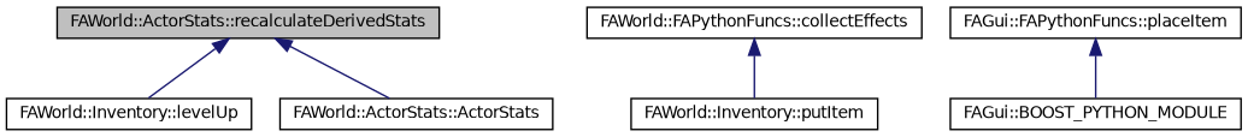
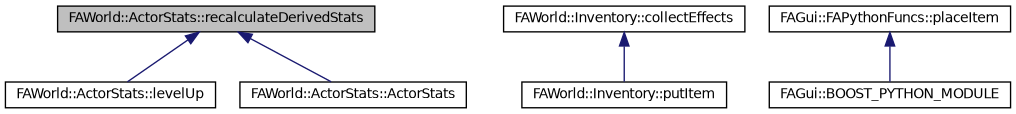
  digraph {
    rankdir=TB
    node [color=black fillcolor=white fontname=Helvetica fontsize=10 shape=record style=filled]
    edge [color=midnightblue dir=back fontname=Helvetica fontsize=10 labelfontname=Helvetica labelfontsize=10 style=solid]
    n1 [fillcolor=grey75 fontcolor=black height=0.2 label="FAWorld::ActorStats::recalculateDerivedStats" width=0.4]
-   n2 [height=0.2 label="FAWorld::Inventory::levelUp" width=0.4]
+   n2 [height=0.2 label="FAWorld::ActorStats::levelUp" width=0.4]
    n3 [height=0.2 label="FAWorld::ActorStats::ActorStats" width=0.4]
-   n4 [height=0.2 label="FAWorld::FAPythonFuncs::collectEffects" width=0.4]
+   n4 [height=0.2 label="FAWorld::Inventory::collectEffects" width=0.4]
    n5 [height=0.2 label="FAWorld::Inventory::putItem" width=0.4]
    n6 [height=0.2 label="FAGui::FAPythonFuncs::placeItem" width=0.4]
    n7 [height=0.2 label="FAGui::BOOST_PYTHON_MODULE" width=0.4]
    n1 -> n2
    n1 -> n3
    n4 -> n5
    n6 -> n7
  }
